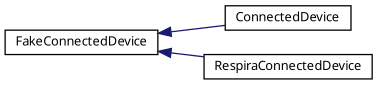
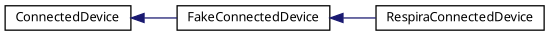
  digraph {
    fontname="Noto Sans"
    rankdir=LR
    node [color=black fillcolor=white fontname="Noto Sans" fontsize=10 shape=record style=filled]
    edge [color=midnightblue dir=back fontname="Noto Sans" fontsize=10 labelfontname=Helvetica labelfontsize=10 style=solid]
    n1 [height=0.2 label=ConnectedDevice width=0.4]
    n2 [height=0.2 label=FakeConnectedDevice width=0.4]
    n3 [height=0.2 label=RespiraConnectedDevice width=0.4]
-   n2 -> n1
+   n1 -> n2
    n2 -> n3
  }
